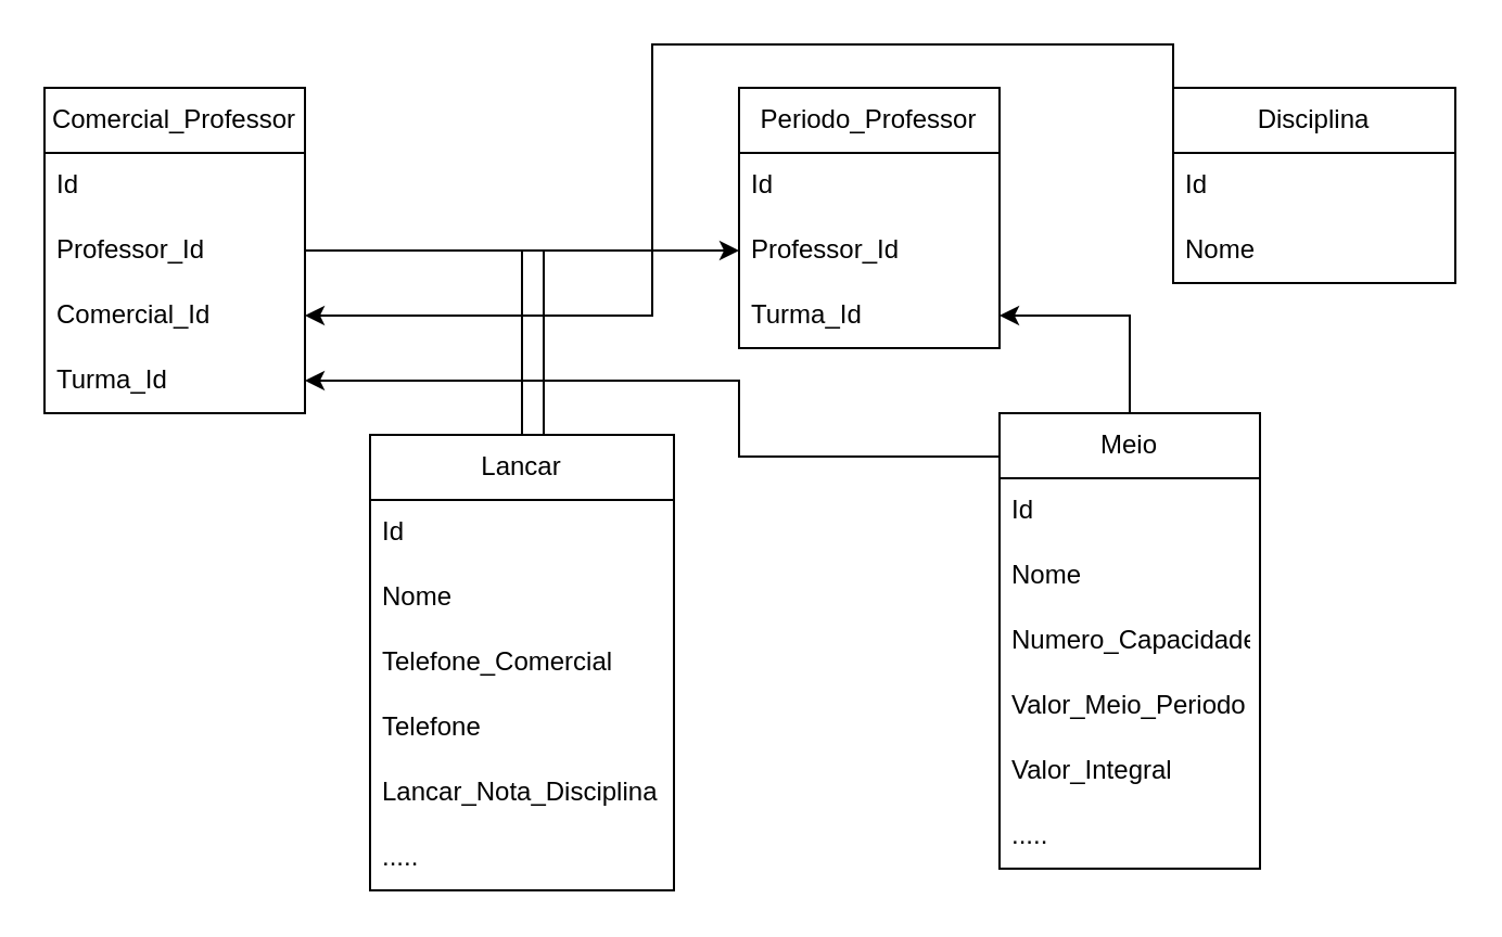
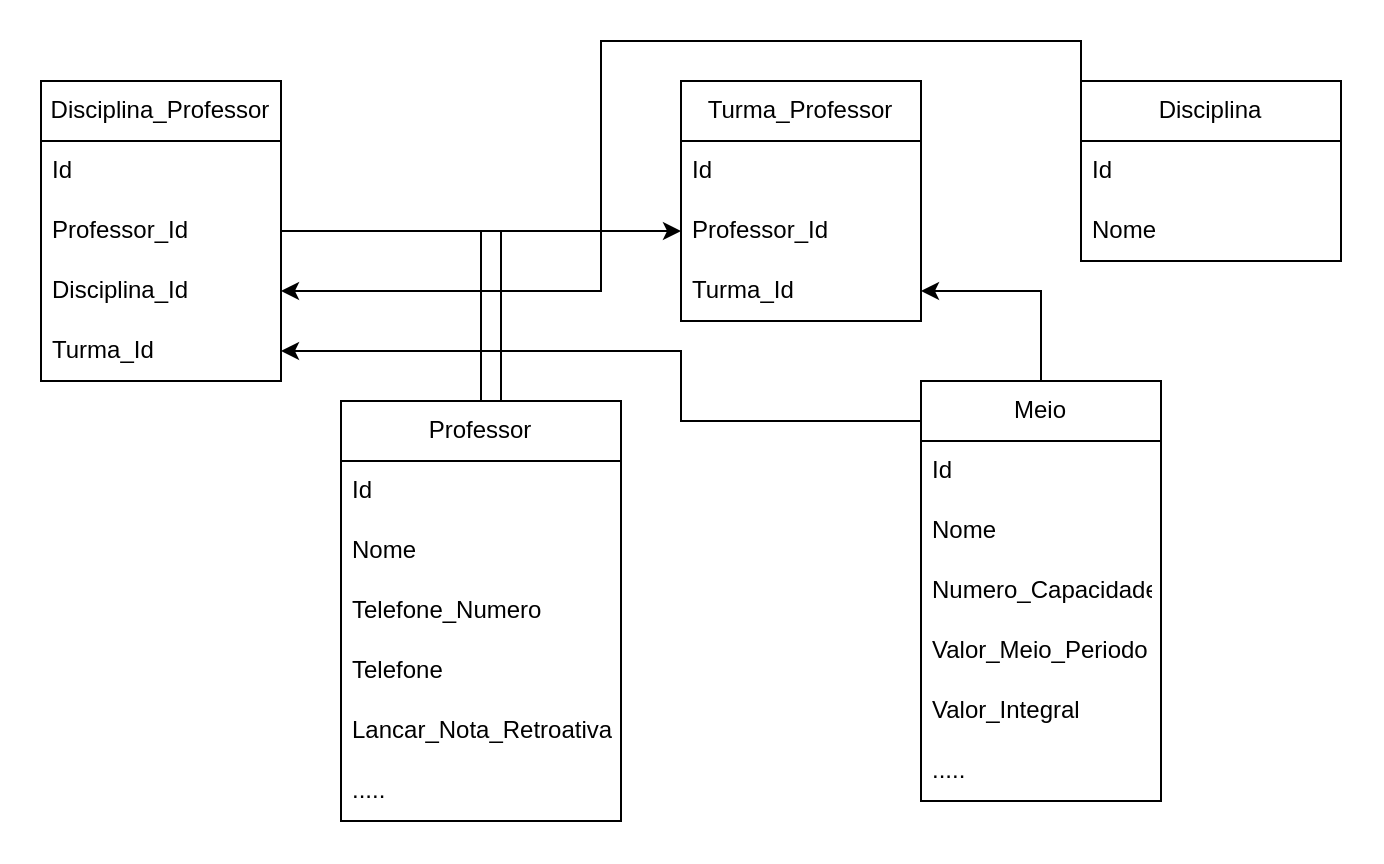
  <mxCell id="0" />
  <mxCell id="1" parent="0" />
- <mxCell id="2" value="Comercial_Professor" style="swimlane;fontStyle=0;childLayout=stackLayout;horizontal=1;startSize=30;horizontalStack=0;resizeParent=1;resizeParentMax=0;resizeLast=0;collapsible=1;marginBottom=0;whiteSpace=wrap;html=1;" vertex="1" parent="1"><mxGeometry x="20" y="40" width="120" height="150" as="geometry" /></mxCell>
+ <mxCell id="2" value="Disciplina_Professor" style="swimlane;fontStyle=0;childLayout=stackLayout;horizontal=1;startSize=30;horizontalStack=0;resizeParent=1;resizeParentMax=0;resizeLast=0;collapsible=1;marginBottom=0;whiteSpace=wrap;html=1;" vertex="1" parent="1"><mxGeometry x="20" y="40" width="120" height="150" as="geometry" /></mxCell>
  <mxCell id="3" value="Id" style="text;strokeColor=none;fillColor=none;align=left;verticalAlign=middle;spacingLeft=4;spacingRight=4;overflow=hidden;points=[[0,0.5],[1,0.5]];portConstraint=eastwest;rotatable=0;whiteSpace=wrap;html=1;" vertex="1" parent="2"><mxGeometry y="30" width="120" height="30" as="geometry" /></mxCell>
  <mxCell id="4" value="Professor_Id" style="text;strokeColor=none;fillColor=none;align=left;verticalAlign=middle;spacingLeft=4;spacingRight=4;overflow=hidden;points=[[0,0.5],[1,0.5]];portConstraint=eastwest;rotatable=0;whiteSpace=wrap;html=1;" vertex="1" parent="2"><mxGeometry y="60" width="120" height="30" as="geometry" /></mxCell>
- <mxCell id="5" value="Comercial_Id" style="text;strokeColor=none;fillColor=none;align=left;verticalAlign=middle;spacingLeft=4;spacingRight=4;overflow=hidden;points=[[0,0.5],[1,0.5]];portConstraint=eastwest;rotatable=0;whiteSpace=wrap;html=1;" vertex="1" parent="2"><mxGeometry y="90" width="120" height="30" as="geometry" /></mxCell>
+ <mxCell id="5" value="Disciplina_Id" style="text;strokeColor=none;fillColor=none;align=left;verticalAlign=middle;spacingLeft=4;spacingRight=4;overflow=hidden;points=[[0,0.5],[1,0.5]];portConstraint=eastwest;rotatable=0;whiteSpace=wrap;html=1;" vertex="1" parent="2"><mxGeometry y="90" width="120" height="30" as="geometry" /></mxCell>
  <mxCell id="6" value="Turma_Id" style="text;strokeColor=none;fillColor=none;align=left;verticalAlign=middle;spacingLeft=4;spacingRight=4;overflow=hidden;points=[[0,0.5],[1,0.5]];portConstraint=eastwest;rotatable=0;whiteSpace=wrap;html=1;" vertex="1" parent="2"><mxGeometry y="120" width="120" height="30" as="geometry" /></mxCell>
- <mxCell id="7" value="Periodo_Professor" style="swimlane;fontStyle=0;childLayout=stackLayout;horizontal=1;startSize=30;horizontalStack=0;resizeParent=1;resizeParentMax=0;resizeLast=0;collapsible=1;marginBottom=0;whiteSpace=wrap;html=1;" vertex="1" parent="1"><mxGeometry x="340" y="40" width="120" height="120" as="geometry" /></mxCell>
+ <mxCell id="7" value="Turma_Professor" style="swimlane;fontStyle=0;childLayout=stackLayout;horizontal=1;startSize=30;horizontalStack=0;resizeParent=1;resizeParentMax=0;resizeLast=0;collapsible=1;marginBottom=0;whiteSpace=wrap;html=1;" vertex="1" parent="1"><mxGeometry x="340" y="40" width="120" height="120" as="geometry" /></mxCell>
  <mxCell id="8" value="Id" style="text;strokeColor=none;fillColor=none;align=left;verticalAlign=middle;spacingLeft=4;spacingRight=4;overflow=hidden;points=[[0,0.5],[1,0.5]];portConstraint=eastwest;rotatable=0;whiteSpace=wrap;html=1;" vertex="1" parent="7"><mxGeometry y="30" width="120" height="30" as="geometry" /></mxCell>
  <mxCell id="9" value="Professor_Id" style="text;strokeColor=none;fillColor=none;align=left;verticalAlign=middle;spacingLeft=4;spacingRight=4;overflow=hidden;points=[[0,0.5],[1,0.5]];portConstraint=eastwest;rotatable=0;whiteSpace=wrap;html=1;" vertex="1" parent="7"><mxGeometry y="60" width="120" height="30" as="geometry" /></mxCell>
  <mxCell id="10" value="Turma_Id" style="text;strokeColor=none;fillColor=none;align=left;verticalAlign=middle;spacingLeft=4;spacingRight=4;overflow=hidden;points=[[0,0.5],[1,0.5]];portConstraint=eastwest;rotatable=0;whiteSpace=wrap;html=1;" vertex="1" parent="7"><mxGeometry y="90" width="120" height="30" as="geometry" /></mxCell>
  <mxCell id="11" style="edgeStyle=orthogonalEdgeStyle;rounded=0;orthogonalLoop=1;jettySize=auto;html=1;exitX=0.5;exitY=0;exitDx=0;exitDy=0;entryX=1;entryY=0.5;entryDx=0;entryDy=0;endArrow=none;" edge="1" parent="1" source="13" target="2"><mxGeometry relative="1" as="geometry"><Array as="points"><mxPoint x="250" y="115" /></Array></mxGeometry></mxCell>
  <mxCell id="12" style="edgeStyle=orthogonalEdgeStyle;rounded=0;orthogonalLoop=1;jettySize=auto;html=1;entryX=0;entryY=0.5;entryDx=0;entryDy=0;" edge="1" parent="1" source="13" target="9"><mxGeometry relative="1" as="geometry" /></mxCell>
- <mxCell id="13" value="Lancar" style="swimlane;fontStyle=0;childLayout=stackLayout;horizontal=1;startSize=30;horizontalStack=0;resizeParent=1;resizeParentMax=0;resizeLast=0;collapsible=1;marginBottom=0;whiteSpace=wrap;html=1;" vertex="1" parent="1"><mxGeometry x="170" y="200" width="140" height="210" as="geometry" /></mxCell>
+ <mxCell id="13" value="Professor" style="swimlane;fontStyle=0;childLayout=stackLayout;horizontal=1;startSize=30;horizontalStack=0;resizeParent=1;resizeParentMax=0;resizeLast=0;collapsible=1;marginBottom=0;whiteSpace=wrap;html=1;" vertex="1" parent="1"><mxGeometry x="170" y="200" width="140" height="210" as="geometry" /></mxCell>
  <mxCell id="14" value="Id" style="text;strokeColor=none;fillColor=none;align=left;verticalAlign=middle;spacingLeft=4;spacingRight=4;overflow=hidden;points=[[0,0.5],[1,0.5]];portConstraint=eastwest;rotatable=0;whiteSpace=wrap;html=1;" vertex="1" parent="13"><mxGeometry y="30" width="140" height="30" as="geometry" /></mxCell>
  <mxCell id="15" value="Nome" style="text;strokeColor=none;fillColor=none;align=left;verticalAlign=middle;spacingLeft=4;spacingRight=4;overflow=hidden;points=[[0,0.5],[1,0.5]];portConstraint=eastwest;rotatable=0;whiteSpace=wrap;html=1;" vertex="1" parent="13"><mxGeometry y="60" width="140" height="30" as="geometry" /></mxCell>
- <mxCell id="16" value="Telefone_Comercial" style="text;strokeColor=none;fillColor=none;align=left;verticalAlign=middle;spacingLeft=4;spacingRight=4;overflow=hidden;points=[[0,0.5],[1,0.5]];portConstraint=eastwest;rotatable=0;whiteSpace=wrap;html=1;" vertex="1" parent="13"><mxGeometry y="90" width="140" height="30" as="geometry" /></mxCell>
+ <mxCell id="16" value="Telefone_Numero" style="text;strokeColor=none;fillColor=none;align=left;verticalAlign=middle;spacingLeft=4;spacingRight=4;overflow=hidden;points=[[0,0.5],[1,0.5]];portConstraint=eastwest;rotatable=0;whiteSpace=wrap;html=1;" vertex="1" parent="13"><mxGeometry y="90" width="140" height="30" as="geometry" /></mxCell>
  <mxCell id="17" value="Telefone" style="text;strokeColor=none;fillColor=none;align=left;verticalAlign=middle;spacingLeft=4;spacingRight=4;overflow=hidden;points=[[0,0.5],[1,0.5]];portConstraint=eastwest;rotatable=0;whiteSpace=wrap;html=1;" vertex="1" parent="13"><mxGeometry y="120" width="140" height="30" as="geometry" /></mxCell>
- <mxCell id="18" value="Lancar_Nota_Disciplina" style="text;strokeColor=none;fillColor=none;align=left;verticalAlign=middle;spacingLeft=4;spacingRight=4;overflow=hidden;points=[[0,0.5],[1,0.5]];portConstraint=eastwest;rotatable=0;whiteSpace=wrap;html=1;" vertex="1" parent="13"><mxGeometry y="150" width="140" height="30" as="geometry" /></mxCell>
+ <mxCell id="18" value="Lancar_Nota_Retroativa" style="text;strokeColor=none;fillColor=none;align=left;verticalAlign=middle;spacingLeft=4;spacingRight=4;overflow=hidden;points=[[0,0.5],[1,0.5]];portConstraint=eastwest;rotatable=0;whiteSpace=wrap;html=1;" vertex="1" parent="13"><mxGeometry y="150" width="140" height="30" as="geometry" /></mxCell>
  <mxCell id="19" value="....." style="text;strokeColor=none;fillColor=none;align=left;verticalAlign=middle;spacingLeft=4;spacingRight=4;overflow=hidden;points=[[0,0.5],[1,0.5]];portConstraint=eastwest;rotatable=0;whiteSpace=wrap;html=1;" vertex="1" parent="13"><mxGeometry y="180" width="140" height="30" as="geometry" /></mxCell>
  <mxCell id="20" style="edgeStyle=orthogonalEdgeStyle;rounded=0;orthogonalLoop=1;jettySize=auto;html=1;" edge="1" parent="1" source="22" target="10"><mxGeometry relative="1" as="geometry" /></mxCell>
  <mxCell id="21" style="edgeStyle=orthogonalEdgeStyle;rounded=0;orthogonalLoop=1;jettySize=auto;html=1;" edge="1" parent="1" source="22" target="6"><mxGeometry relative="1" as="geometry"><Array as="points"><mxPoint x="340" y="210" /><mxPoint x="340" y="175" /></Array></mxGeometry></mxCell>
  <mxCell id="22" value="Meio" style="swimlane;fontStyle=0;childLayout=stackLayout;horizontal=1;startSize=30;horizontalStack=0;resizeParent=1;resizeParentMax=0;resizeLast=0;collapsible=1;marginBottom=0;whiteSpace=wrap;html=1;" vertex="1" parent="1"><mxGeometry x="460" y="190" width="120" height="210" as="geometry" /></mxCell>
  <mxCell id="23" value="Id" style="text;strokeColor=none;fillColor=none;align=left;verticalAlign=middle;spacingLeft=4;spacingRight=4;overflow=hidden;points=[[0,0.5],[1,0.5]];portConstraint=eastwest;rotatable=0;whiteSpace=wrap;html=1;" vertex="1" parent="22"><mxGeometry y="30" width="120" height="30" as="geometry" /></mxCell>
  <mxCell id="24" value="Nome" style="text;strokeColor=none;fillColor=none;align=left;verticalAlign=middle;spacingLeft=4;spacingRight=4;overflow=hidden;points=[[0,0.5],[1,0.5]];portConstraint=eastwest;rotatable=0;whiteSpace=wrap;html=1;" vertex="1" parent="22"><mxGeometry y="60" width="120" height="30" as="geometry" /></mxCell>
  <mxCell id="25" value="Numero_Capacidade" style="text;strokeColor=none;fillColor=none;align=left;verticalAlign=middle;spacingLeft=4;spacingRight=4;overflow=hidden;points=[[0,0.5],[1,0.5]];portConstraint=eastwest;rotatable=0;whiteSpace=wrap;html=1;" vertex="1" parent="22"><mxGeometry y="90" width="120" height="30" as="geometry" /></mxCell>
  <mxCell id="26" value="Valor_Meio_Periodo" style="text;strokeColor=none;fillColor=none;align=left;verticalAlign=middle;spacingLeft=4;spacingRight=4;overflow=hidden;points=[[0,0.5],[1,0.5]];portConstraint=eastwest;rotatable=0;whiteSpace=wrap;html=1;" vertex="1" parent="22"><mxGeometry y="120" width="120" height="30" as="geometry" /></mxCell>
  <mxCell id="27" value="Valor_Integral" style="text;strokeColor=none;fillColor=none;align=left;verticalAlign=middle;spacingLeft=4;spacingRight=4;overflow=hidden;points=[[0,0.5],[1,0.5]];portConstraint=eastwest;rotatable=0;whiteSpace=wrap;html=1;" vertex="1" parent="22"><mxGeometry y="150" width="120" height="30" as="geometry" /></mxCell>
  <mxCell id="28" value="....." style="text;strokeColor=none;fillColor=none;align=left;verticalAlign=middle;spacingLeft=4;spacingRight=4;overflow=hidden;points=[[0,0.5],[1,0.5]];portConstraint=eastwest;rotatable=0;whiteSpace=wrap;html=1;" vertex="1" parent="22"><mxGeometry y="180" width="120" height="30" as="geometry" /></mxCell>
  <mxCell id="29" value="Disciplina" style="swimlane;fontStyle=0;childLayout=stackLayout;horizontal=1;startSize=30;horizontalStack=0;resizeParent=1;resizeParentMax=0;resizeLast=0;collapsible=1;marginBottom=0;whiteSpace=wrap;html=1;" vertex="1" parent="1"><mxGeometry x="540" y="40" width="130" height="90" as="geometry" /></mxCell>
  <mxCell id="30" value="Id" style="text;strokeColor=none;fillColor=none;align=left;verticalAlign=middle;spacingLeft=4;spacingRight=4;overflow=hidden;points=[[0,0.5],[1,0.5]];portConstraint=eastwest;rotatable=0;whiteSpace=wrap;html=1;" vertex="1" parent="29"><mxGeometry y="30" width="130" height="30" as="geometry" /></mxCell>
  <mxCell id="31" value="Nome" style="text;strokeColor=none;fillColor=none;align=left;verticalAlign=middle;spacingLeft=4;spacingRight=4;overflow=hidden;points=[[0,0.5],[1,0.5]];portConstraint=eastwest;rotatable=0;whiteSpace=wrap;html=1;" vertex="1" parent="29"><mxGeometry y="60" width="130" height="30" as="geometry" /></mxCell>
  <mxCell id="32" style="edgeStyle=orthogonalEdgeStyle;rounded=0;orthogonalLoop=1;jettySize=auto;html=1;exitX=0;exitY=0.5;exitDx=0;exitDy=0;entryX=1;entryY=0.5;entryDx=0;entryDy=0;" edge="1" parent="1" source="30" target="5"><mxGeometry relative="1" as="geometry"><Array as="points"><mxPoint x="540" y="20" /><mxPoint x="300" y="20" /><mxPoint x="300" y="145" /></Array></mxGeometry></mxCell>
